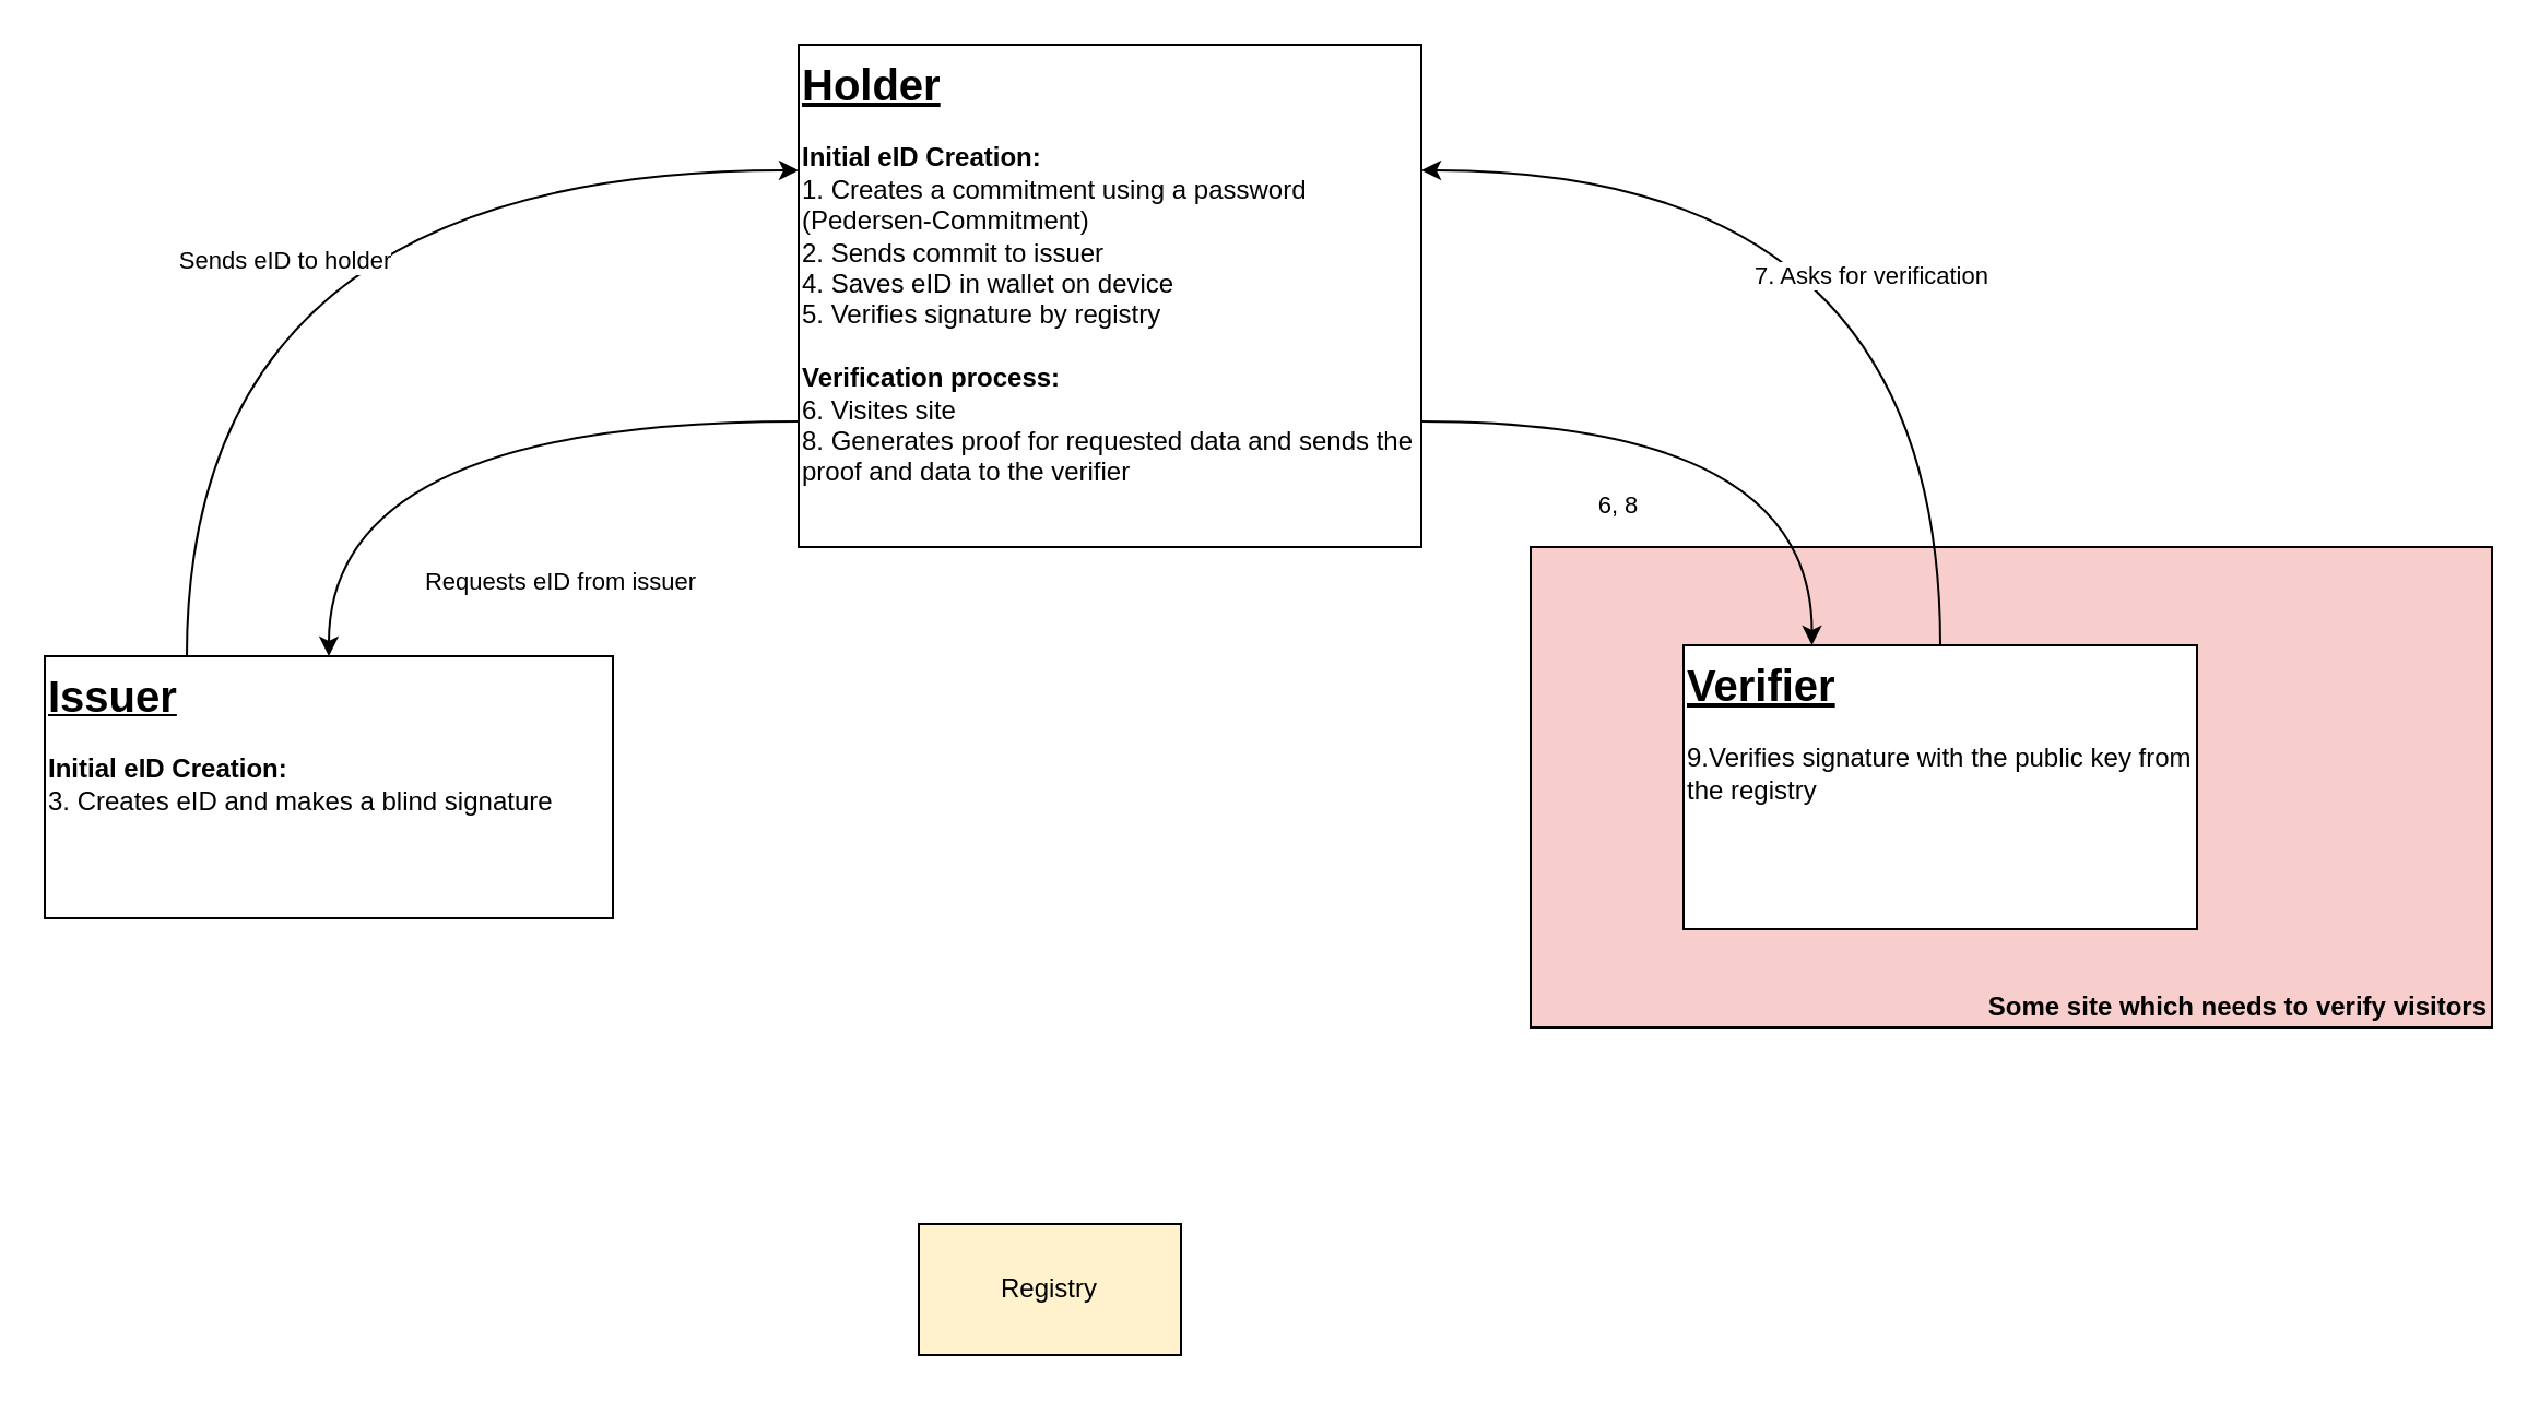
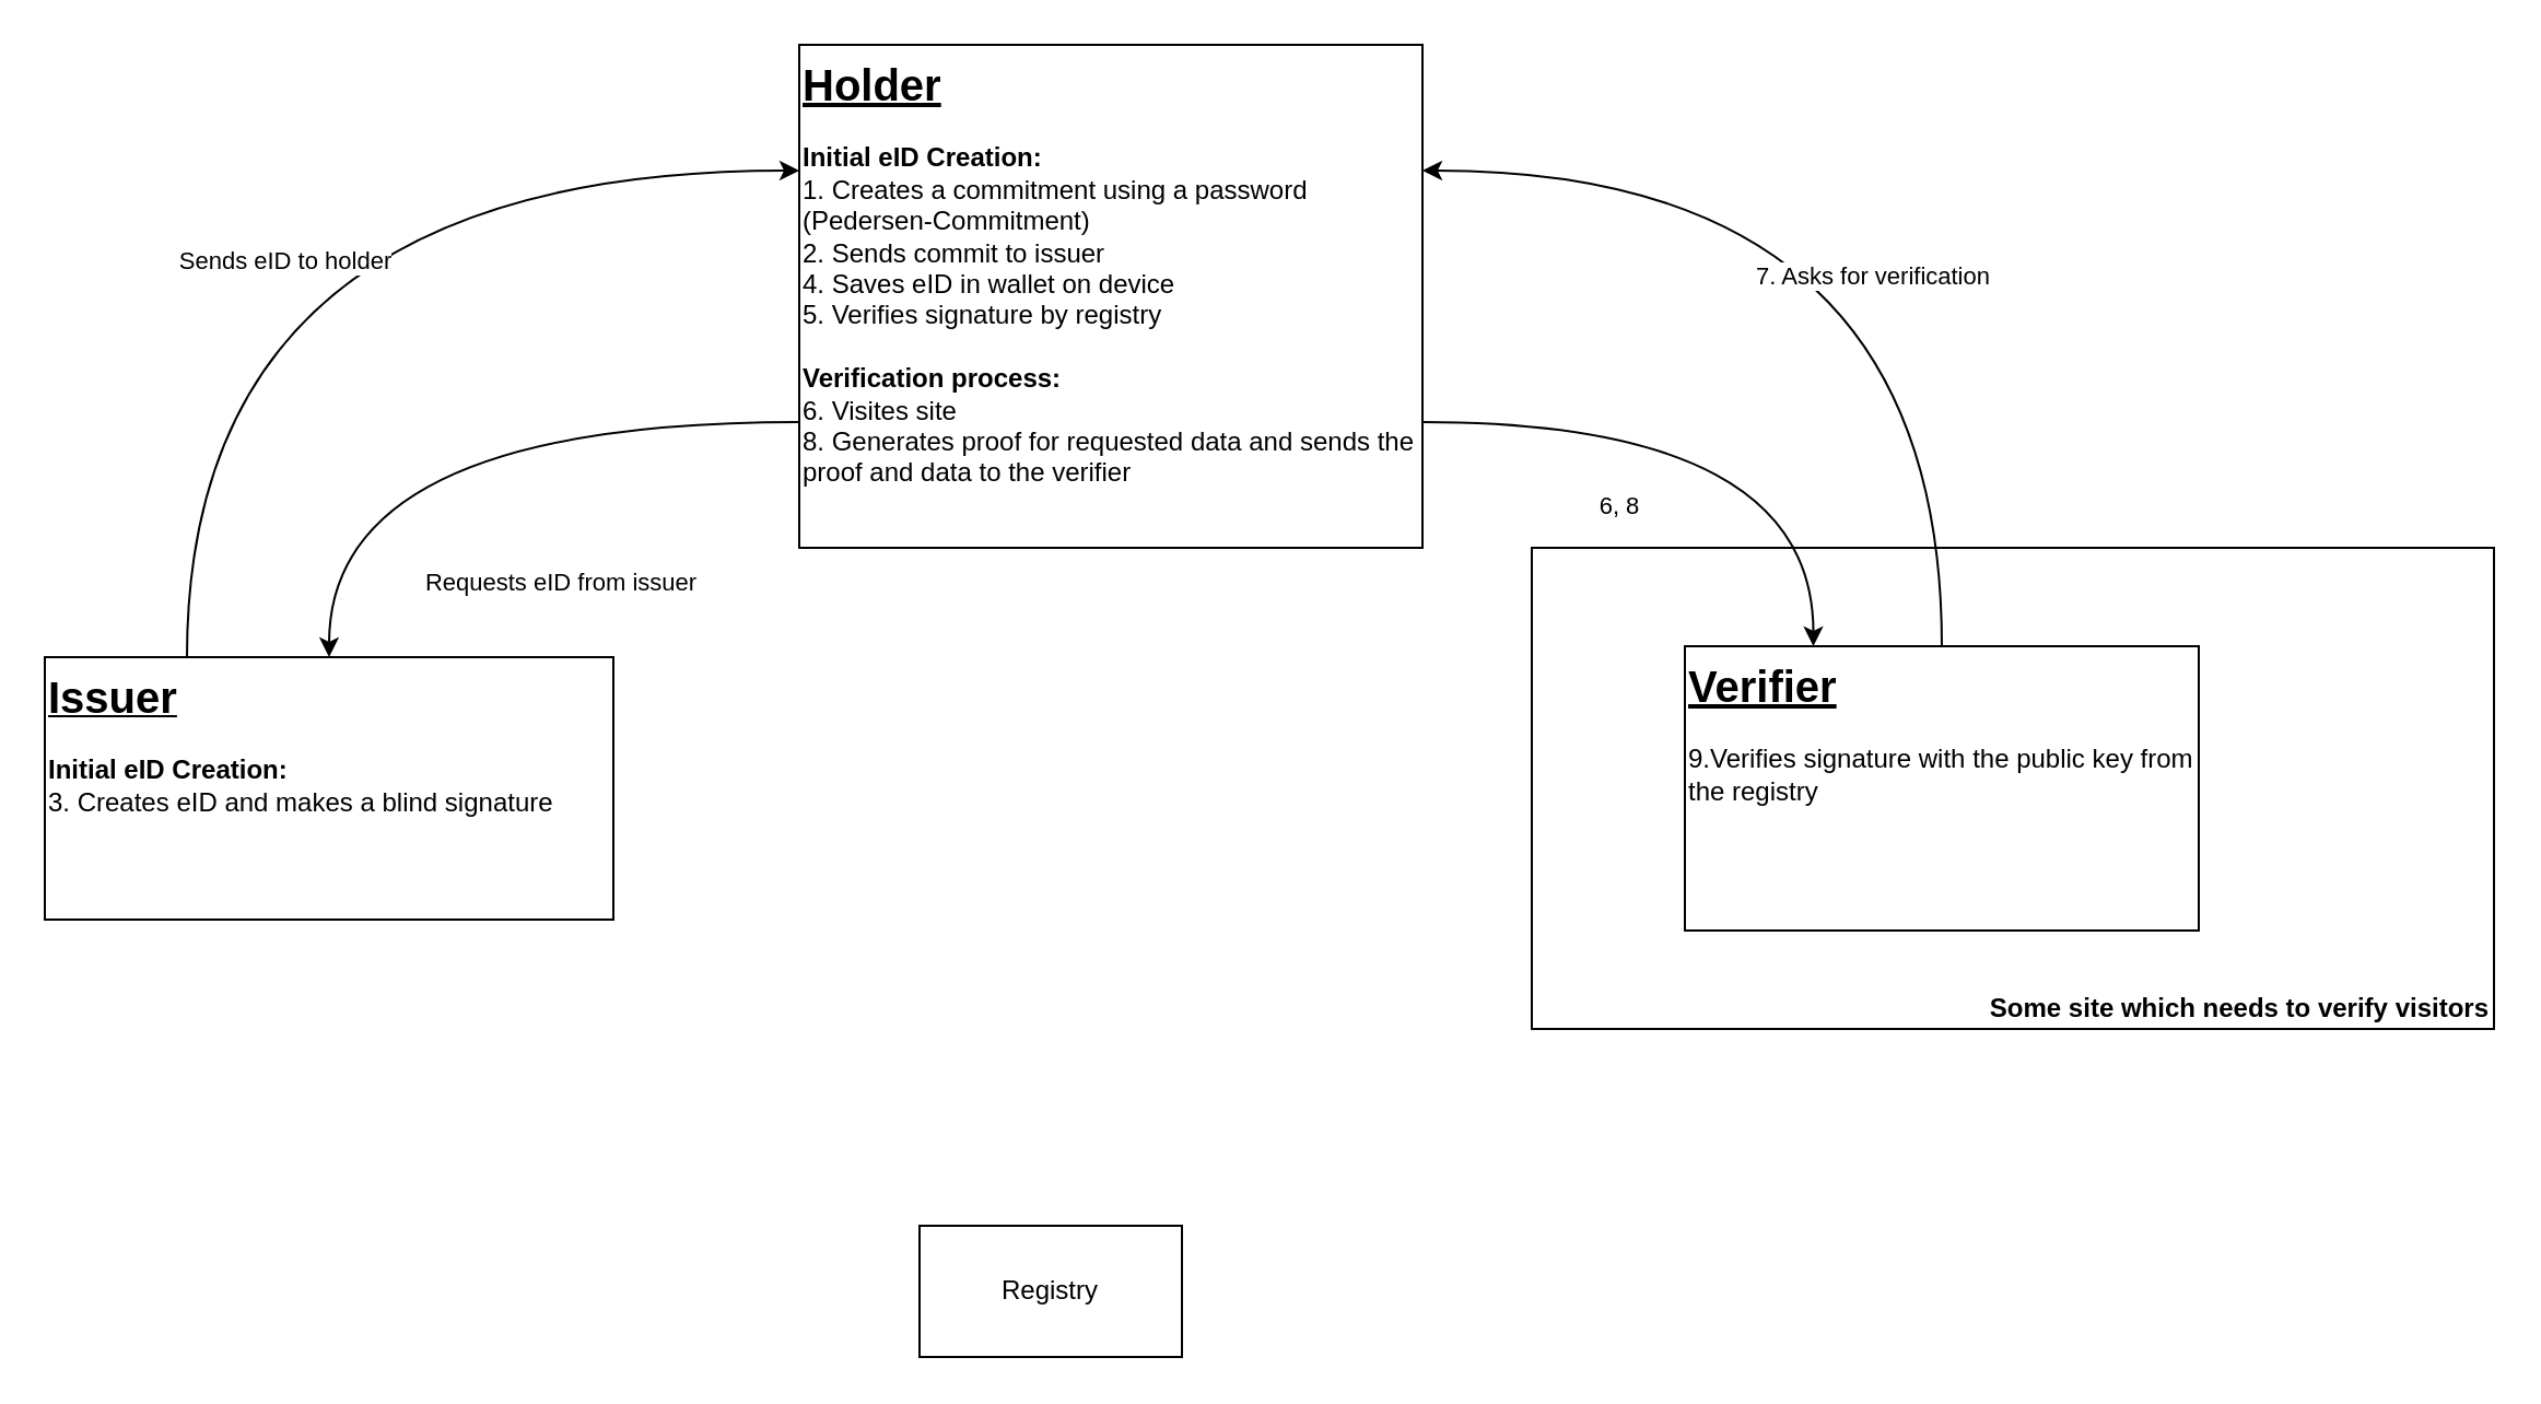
  <mxCell id="0" />
  <mxCell id="1" parent="0" />
- <mxCell id="2" value="&lt;div&gt;Some site which needs to verify visitors&lt;br&gt;&lt;/div&gt;" style="rounded=0;whiteSpace=wrap;html=1;align=right;verticalAlign=bottom;fontStyle=1;fillColor=#f8cecc;" vertex="1" parent="1"><mxGeometry x="700" y="250" width="440" height="220" as="geometry" /></mxCell>
+ <mxCell id="2" value="&lt;div&gt;Some site which needs to verify visitors&lt;br&gt;&lt;/div&gt;" style="rounded=0;whiteSpace=wrap;html=1;align=right;verticalAlign=bottom;fontStyle=1" vertex="1" parent="1"><mxGeometry x="700" y="250" width="440" height="220" as="geometry" /></mxCell>
  <mxCell id="3" value="Requests eID from issuer" style="edgeStyle=orthogonalEdgeStyle;rounded=0;orthogonalLoop=1;jettySize=auto;html=1;exitX=0;exitY=0.75;exitDx=0;exitDy=0;entryX=0.5;entryY=0;entryDx=0;entryDy=0;curved=1;" edge="1" parent="1" source="4" target="6"><mxGeometry x="-0.321" y="73" relative="1" as="geometry"><mxPoint as="offset" /></mxGeometry></mxCell>
  <mxCell id="4" value="&lt;div&gt;&lt;b&gt;&lt;font style=&quot;font-size: 20px;&quot;&gt;&lt;u&gt;Holder&lt;/u&gt;&lt;/font&gt;&lt;/b&gt;&lt;/div&gt;&lt;div&gt;&lt;br&gt;&lt;/div&gt;&lt;div&gt;&lt;b&gt;Initial eID Creation:&lt;/b&gt;&lt;br&gt;&lt;/div&gt;&lt;div&gt;1. Creates a commitment using a password (Pedersen-Commitment)&lt;/div&gt;&lt;div&gt;2. Sends commit to issuer&lt;/div&gt;&lt;div&gt;4. Saves eID in wallet on device&lt;/div&gt;&lt;div&gt;5. Verifies signature by registry&lt;br&gt;&lt;/div&gt;&lt;div&gt;&lt;br&gt;&lt;/div&gt;&lt;div&gt;&lt;b&gt;Verification process:&lt;/b&gt;&lt;/div&gt;&lt;div&gt;6. Visites site&lt;br&gt;&lt;/div&gt;&lt;div&gt;8. Generates proof for requested data and sends the proof and data to the verifier&lt;br&gt;&lt;/div&gt;" style="rounded=0;whiteSpace=wrap;html=1;align=left;verticalAlign=top;" vertex="1" parent="1"><mxGeometry x="365" y="20" width="285" height="230" as="geometry" /></mxCell>
  <mxCell id="5" value="Sends eID to holder" style="edgeStyle=orthogonalEdgeStyle;rounded=0;orthogonalLoop=1;jettySize=auto;html=1;exitX=0.25;exitY=0;exitDx=0;exitDy=0;entryX=0;entryY=0.25;entryDx=0;entryDy=0;curved=1;" edge="1" parent="1" source="6" target="4"><mxGeometry x="-0.28" y="-45" relative="1" as="geometry"><mxPoint as="offset" /></mxGeometry></mxCell>
  <mxCell id="6" value="&lt;div&gt;&lt;b&gt;&lt;u&gt;&lt;font style=&quot;font-size: 20px;&quot;&gt;Issuer&lt;/font&gt;&lt;/u&gt;&lt;/b&gt;&lt;/div&gt;&lt;div&gt;&lt;b&gt;&lt;br&gt;&lt;/b&gt;&lt;/div&gt;&lt;div&gt;&lt;b&gt;Initial eID Creation:&lt;/b&gt;&lt;br&gt;&lt;/div&gt;&lt;div&gt;3. Creates eID and makes a blind signature&lt;/div&gt;" style="rounded=0;whiteSpace=wrap;html=1;align=left;verticalAlign=top;" vertex="1" parent="1"><mxGeometry x="20" y="300" width="260" height="120" as="geometry" /></mxCell>
- <mxCell id="7" value="Registry" style="rounded=0;whiteSpace=wrap;html=1;fillColor=#fff2cc;" vertex="1" parent="1"><mxGeometry x="420" y="560" width="120" height="60" as="geometry" /></mxCell>
+ <mxCell id="7" value="Registry" style="rounded=0;whiteSpace=wrap;html=1;" vertex="1" parent="1"><mxGeometry x="420" y="560" width="120" height="60" as="geometry" /></mxCell>
  <mxCell id="8" value="7. Asks for verification" style="edgeStyle=orthogonalEdgeStyle;rounded=0;orthogonalLoop=1;jettySize=auto;html=1;exitX=0.5;exitY=0;exitDx=0;exitDy=0;entryX=1;entryY=0.25;entryDx=0;entryDy=0;curved=1;" edge="1" parent="1" source="9" target="4"><mxGeometry x="0.094" y="48" relative="1" as="geometry"><mxPoint as="offset" /></mxGeometry></mxCell>
  <mxCell id="9" value="&lt;div&gt;&lt;b&gt;&lt;font style=&quot;font-size: 20px;&quot;&gt;&lt;u&gt;Verifier&lt;/u&gt;&lt;/font&gt;&lt;/b&gt;&lt;/div&gt;&lt;div&gt;&lt;br&gt;&lt;/div&gt;9.Verifies signature with the public key from the registry" style="rounded=0;whiteSpace=wrap;html=1;align=left;verticalAlign=top;" vertex="1" parent="1"><mxGeometry x="770" y="295" width="235" height="130" as="geometry" /></mxCell>
  <mxCell id="10" value="&lt;div&gt;6, 8&lt;/div&gt;" style="edgeStyle=orthogonalEdgeStyle;rounded=0;orthogonalLoop=1;jettySize=auto;html=1;exitX=1;exitY=0.75;exitDx=0;exitDy=0;entryX=0.25;entryY=0;entryDx=0;entryDy=0;curved=1;" edge="1" parent="1" source="4" target="9"><mxGeometry x="-0.36" y="-37" relative="1" as="geometry"><mxPoint y="1" as="offset" /></mxGeometry></mxCell>
